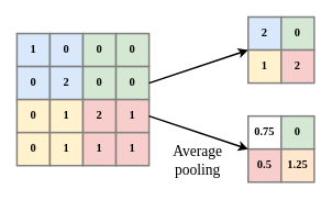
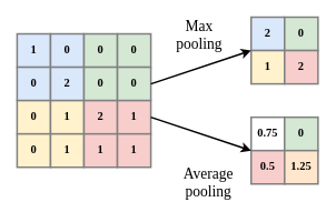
  <mxCell id="0" />
  <mxCell id="1" parent="0" />
  <mxCell id="2" value="2" style="whiteSpace=wrap;html=1;aspect=fixed;horizontal=1;verticalAlign=middle;fontSize=14;fillColor=#dae8fc;fontStyle=1;strokeColor=#808080;strokeWidth=2;fontFamily=lmodern;" parent="1" vertex="1"><mxGeometry x="300" y="20" width="40" height="40" as="geometry" /></mxCell>
  <mxCell id="3" value="0" style="whiteSpace=wrap;html=1;aspect=fixed;horizontal=1;verticalAlign=middle;fontSize=14;fillColor=#d5e8d4;fontStyle=1;strokeColor=#808080;strokeWidth=2;fontFamily=lmodern;" parent="1" vertex="1"><mxGeometry x="340" y="20" width="40" height="40" as="geometry" /></mxCell>
  <mxCell id="4" value="1" style="whiteSpace=wrap;html=1;aspect=fixed;horizontal=1;verticalAlign=middle;fontSize=14;fillColor=#fff2cc;fontStyle=1;strokeColor=#808080;strokeWidth=2;fontFamily=lmodern;" parent="1" vertex="1"><mxGeometry x="300" y="60" width="40" height="40" as="geometry" /></mxCell>
  <mxCell id="5" value="2" style="whiteSpace=wrap;html=1;aspect=fixed;horizontal=1;verticalAlign=middle;fontSize=14;fillColor=#f8cecc;fontStyle=1;strokeColor=#808080;strokeWidth=2;fontFamily=lmodern;" parent="1" vertex="1"><mxGeometry x="340" y="60" width="40" height="40" as="geometry" /></mxCell>
  <mxCell id="6" value="1" style="whiteSpace=wrap;html=1;aspect=fixed;horizontal=1;verticalAlign=middle;fontSize=14;fillColor=#dae8fc;fontStyle=1;strokeColor=#808080;strokeWidth=2;fontFamily=lmodern;" parent="1" vertex="1"><mxGeometry x="20" y="40" width="40" height="40" as="geometry" /></mxCell>
  <mxCell id="7" value="0" style="whiteSpace=wrap;html=1;aspect=fixed;horizontal=1;verticalAlign=middle;fontSize=14;fillColor=#dae8fc;fontStyle=1;strokeColor=#808080;strokeWidth=2;fontFamily=lmodern;" parent="1" vertex="1"><mxGeometry x="60" y="40" width="40" height="40" as="geometry" /></mxCell>
  <mxCell id="8" value="0" style="whiteSpace=wrap;html=1;aspect=fixed;horizontal=1;verticalAlign=middle;fontSize=14;fillColor=#d5e8d4;fontStyle=1;strokeColor=#808080;strokeWidth=2;fontFamily=lmodern;" parent="1" vertex="1"><mxGeometry x="100" y="40" width="40" height="40" as="geometry" /></mxCell>
  <mxCell id="9" value="0" style="whiteSpace=wrap;html=1;aspect=fixed;horizontal=1;verticalAlign=middle;fontSize=14;fillColor=#d5e8d4;fontStyle=1;strokeColor=#808080;strokeWidth=2;fontFamily=lmodern;" parent="1" vertex="1"><mxGeometry x="140" y="40" width="40" height="40" as="geometry" /></mxCell>
  <mxCell id="10" value="0" style="whiteSpace=wrap;html=1;aspect=fixed;horizontal=1;verticalAlign=middle;fontSize=14;fillColor=#dae8fc;fontStyle=1;strokeColor=#808080;strokeWidth=2;fontFamily=lmodern;" parent="1" vertex="1"><mxGeometry x="20" y="80" width="40" height="40" as="geometry" /></mxCell>
  <mxCell id="11" value="2" style="whiteSpace=wrap;html=1;aspect=fixed;horizontal=1;verticalAlign=middle;fontSize=14;fillColor=#dae8fc;fontStyle=1;strokeColor=#808080;strokeWidth=2;fontFamily=lmodern;" parent="1" vertex="1"><mxGeometry x="60" y="80" width="40" height="40" as="geometry" /></mxCell>
  <mxCell id="12" value="0" style="whiteSpace=wrap;html=1;aspect=fixed;horizontal=1;verticalAlign=middle;fontSize=14;fillColor=#d5e8d4;fontStyle=1;strokeColor=#808080;strokeWidth=2;fontFamily=lmodern;" parent="1" vertex="1"><mxGeometry x="100" y="80" width="40" height="40" as="geometry" /></mxCell>
  <mxCell id="13" value="0" style="whiteSpace=wrap;html=1;aspect=fixed;horizontal=1;verticalAlign=middle;fontSize=14;fillColor=#d5e8d4;fontStyle=1;strokeColor=#808080;strokeWidth=2;fontFamily=lmodern;" parent="1" vertex="1"><mxGeometry x="140" y="80" width="40" height="40" as="geometry" /></mxCell>
  <mxCell id="14" value="0" style="whiteSpace=wrap;html=1;aspect=fixed;horizontal=1;verticalAlign=middle;fontSize=14;fillColor=#fff2cc;fontStyle=1;strokeColor=#808080;strokeWidth=2;fontFamily=lmodern;" parent="1" vertex="1"><mxGeometry x="20" y="120" width="40" height="40" as="geometry" /></mxCell>
  <mxCell id="15" value="1" style="whiteSpace=wrap;html=1;aspect=fixed;horizontal=1;verticalAlign=middle;fontSize=14;fillColor=#fff2cc;fontStyle=1;strokeColor=#808080;strokeWidth=2;fontFamily=lmodern;" parent="1" vertex="1"><mxGeometry x="60" y="120" width="40" height="40" as="geometry" /></mxCell>
  <mxCell id="16" value="2" style="whiteSpace=wrap;html=1;aspect=fixed;horizontal=1;verticalAlign=middle;fontSize=14;fillColor=#f8cecc;fontStyle=1;strokeColor=#808080;strokeWidth=2;fontFamily=lmodern;" parent="1" vertex="1"><mxGeometry x="100" y="120" width="40" height="40" as="geometry" /></mxCell>
  <mxCell id="17" value="1" style="whiteSpace=wrap;html=1;aspect=fixed;horizontal=1;verticalAlign=middle;fontSize=14;fillColor=#f8cecc;fontStyle=1;strokeColor=#808080;strokeWidth=2;fontFamily=lmodern;" parent="1" vertex="1"><mxGeometry x="140" y="120" width="40" height="40" as="geometry" /></mxCell>
  <mxCell id="18" value="0" style="whiteSpace=wrap;html=1;aspect=fixed;horizontal=1;verticalAlign=middle;fontSize=14;fillColor=#fff2cc;fontStyle=1;strokeColor=#808080;strokeWidth=2;fontFamily=lmodern;" parent="1" vertex="1"><mxGeometry x="20" y="160" width="40" height="40" as="geometry" /></mxCell>
  <mxCell id="19" value="1" style="whiteSpace=wrap;html=1;aspect=fixed;horizontal=1;verticalAlign=middle;fontSize=14;fillColor=#fff2cc;fontStyle=1;strokeColor=#808080;strokeWidth=2;fontFamily=lmodern;" parent="1" vertex="1"><mxGeometry x="60" y="160" width="40" height="40" as="geometry" /></mxCell>
  <mxCell id="20" value="1" style="whiteSpace=wrap;html=1;aspect=fixed;horizontal=1;verticalAlign=middle;fontSize=14;fillColor=#f8cecc;fontStyle=1;strokeColor=#808080;strokeWidth=2;fontFamily=lmodern;" parent="1" vertex="1"><mxGeometry x="100" y="160" width="40" height="40" as="geometry" /></mxCell>
  <mxCell id="21" value="1" style="whiteSpace=wrap;html=1;aspect=fixed;horizontal=1;verticalAlign=middle;fontSize=14;fillColor=#f8cecc;fontStyle=1;strokeColor=#808080;strokeWidth=2;fontFamily=lmodern;" parent="1" vertex="1"><mxGeometry x="140" y="160" width="40" height="40" as="geometry" /></mxCell>
  <mxCell id="22" value="0.75" style="whiteSpace=wrap;html=1;aspect=fixed;horizontal=1;verticalAlign=middle;fontSize=14;fillColor=#ffffff;fontStyle=1;strokeColor=#808080;strokeWidth=2;fontFamily=lmodern;" parent="1" vertex="1"><mxGeometry x="300" y="140" width="40" height="40" as="geometry" /></mxCell>
  <mxCell id="23" value="0" style="whiteSpace=wrap;html=1;aspect=fixed;horizontal=1;verticalAlign=middle;fontSize=14;fillColor=#d5e8d4;fontStyle=1;strokeColor=#808080;strokeWidth=2;fontFamily=lmodern;" parent="1" vertex="1"><mxGeometry x="340" y="140" width="40" height="40" as="geometry" /></mxCell>
  <mxCell id="24" value="0.5" style="whiteSpace=wrap;html=1;aspect=fixed;horizontal=1;verticalAlign=middle;fontSize=14;fillColor=#f8cecc;fontStyle=1;strokeColor=#808080;strokeWidth=2;fontFamily=lmodern;" parent="1" vertex="1"><mxGeometry x="300" y="180" width="40" height="40" as="geometry" /></mxCell>
  <mxCell id="25" value="1.25" style="whiteSpace=wrap;html=1;aspect=fixed;horizontal=1;verticalAlign=middle;fontSize=14;fillColor=#ffe6cc;fontStyle=1;strokeColor=#808080;strokeWidth=2;fontFamily=lmodern;" parent="1" vertex="1"><mxGeometry x="340" y="180" width="40" height="40" as="geometry" /></mxCell>
  <mxCell id="26" value="" style="endArrow=classic;html=1;strokeWidth=2;exitX=1;exitY=0.5;exitDx=0;exitDy=0;entryX=0;entryY=0;entryDx=0;entryDy=0;fontFamily=lmodern;" parent="1" source="13" target="4" edge="1"><mxGeometry width="50" height="50" relative="1" as="geometry"><mxPoint x="200" y="70" as="sourcePoint" /><mxPoint x="250" y="20" as="targetPoint" /></mxGeometry></mxCell>
  <mxCell id="27" value="" style="endArrow=classic;html=1;strokeWidth=2;exitX=1;exitY=0.5;exitDx=0;exitDy=0;entryX=0;entryY=1;entryDx=0;entryDy=0;fontFamily=lmodern;" parent="1" source="17" target="22" edge="1"><mxGeometry width="50" height="50" relative="1" as="geometry"><mxPoint x="190" y="110" as="sourcePoint" /><mxPoint x="270" y="30" as="targetPoint" /></mxGeometry></mxCell>
- <mxCell id="29" value="&lt;font style=&quot;font-size: 18px&quot;&gt;Average pooling&lt;/font&gt;" style="text;html=1;strokeColor=none;fillColor=none;align=center;verticalAlign=middle;whiteSpace=wrap;rounded=0;fontFamily=lmodern;" parent="1" vertex="1"><mxGeometry x="204" y="184" width="70" height="20" as="geometry" /></mxCell>
+ <mxCell id="28" value="&lt;font style=&quot;font-size: 18px&quot;&gt;Max pooling&lt;/font&gt;" style="text;html=1;strokeColor=none;fillColor=none;align=center;verticalAlign=middle;whiteSpace=wrap;rounded=0;fontFamily=lmodern;" parent="1" vertex="1"><mxGeometry x="203" y="32" width="70" height="20" as="geometry" /></mxCell>
+ <mxCell id="29" value="&lt;font style=&quot;font-size: 18px&quot;&gt;Average pooling&lt;/font&gt;" style="text;html=1;strokeColor=none;fillColor=none;align=center;verticalAlign=middle;whiteSpace=wrap;rounded=0;fontFamily=lmodern;" parent="1" vertex="1"><mxGeometry x="214" y="209" width="70" height="20" as="geometry" /></mxCell>
